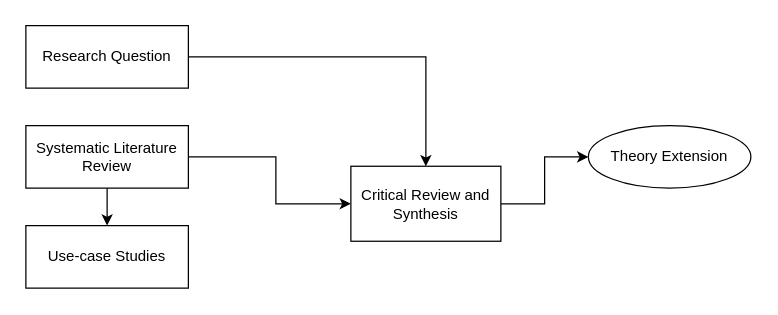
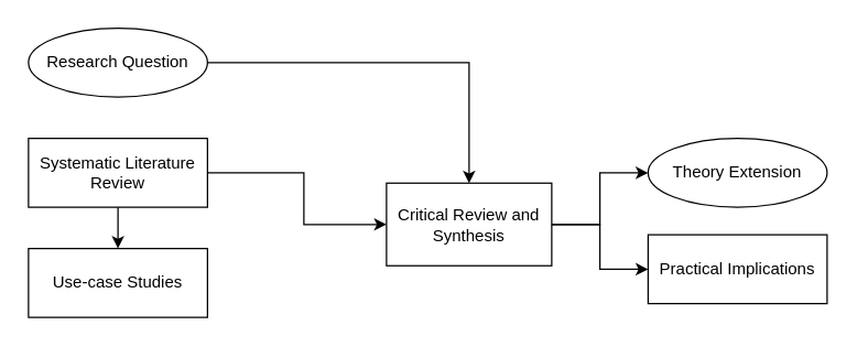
  <mxCell id="0" />
  <mxCell id="1" parent="0" />
  <mxCell id="2" value="" style="edgeStyle=orthogonalEdgeStyle;rounded=0;orthogonalLoop=1;jettySize=auto;html=1;" parent="1" source="3" target="9" edge="1"><mxGeometry relative="1" as="geometry" /></mxCell>
- <mxCell id="3" value="Research Question" style="rounded=0;whiteSpace=wrap;html=1;" parent="1" vertex="1"><mxGeometry x="20" y="20" width="130" height="50" as="geometry" /></mxCell>
+ <mxCell id="3" value="Research Question" style="ellipse;whiteSpace=wrap;html=1;" parent="1" vertex="1"><mxGeometry x="20" y="20" width="130" height="50" as="geometry" /></mxCell>
  <mxCell id="4" value="Use-case Studies" style="rounded=0;whiteSpace=wrap;html=1;" parent="1" vertex="1"><mxGeometry x="20" y="180" width="130" height="50" as="geometry" /></mxCell>
  <mxCell id="5" value="" style="edgeStyle=orthogonalEdgeStyle;rounded=0;orthogonalLoop=1;jettySize=auto;html=1;" parent="1" source="7" edge="1"><mxGeometry relative="1" as="geometry"><mxPoint x="85" y="180" as="targetPoint" /></mxGeometry></mxCell>
  <mxCell id="6" value="" style="edgeStyle=orthogonalEdgeStyle;rounded=0;orthogonalLoop=1;jettySize=auto;html=1;entryX=0;entryY=0.5;entryDx=0;entryDy=0;" parent="1" source="7" target="9" edge="1"><mxGeometry relative="1" as="geometry"><Array as="points"><mxPoint x="220" y="125" /><mxPoint x="220" y="163" /></Array></mxGeometry></mxCell>
  <mxCell id="7" value="Systematic Literature Review" style="rounded=0;whiteSpace=wrap;html=1;" parent="1" vertex="1"><mxGeometry x="20" y="100" width="130" height="50" as="geometry" /></mxCell>
  <mxCell id="8" value="" style="edgeStyle=orthogonalEdgeStyle;rounded=0;orthogonalLoop=1;jettySize=auto;html=1;" edge="1" parent="1" source="9" target="10"><mxGeometry relative="1" as="geometry"><mxPoint x="340" y="22.5" as="targetPoint" /></mxGeometry></mxCell>
  <mxCell id="9" value="Critical Review and Synthesis" style="rounded=0;whiteSpace=wrap;html=1;" parent="1" vertex="1"><mxGeometry x="280" y="132.5" width="120" height="60" as="geometry" /></mxCell>
  <mxCell id="10" value="Theory Extension" style="ellipse;whiteSpace=wrap;html=1;" parent="1" vertex="1"><mxGeometry x="470" y="100" width="130" height="50" as="geometry" /></mxCell>
+ <mxCell id="11" value="Practical Implications" style="rounded=0;whiteSpace=wrap;html=1;" parent="1" vertex="1"><mxGeometry x="470" y="170" width="130" height="50" as="geometry" /></mxCell>
+ <mxCell id="12" style="edgeStyle=orthogonalEdgeStyle;rounded=0;orthogonalLoop=1;jettySize=auto;html=1;exitX=1;exitY=0.5;exitDx=0;exitDy=0;" parent="1" source="9" target="11" edge="1"><mxGeometry relative="1" as="geometry" /></mxCell>
